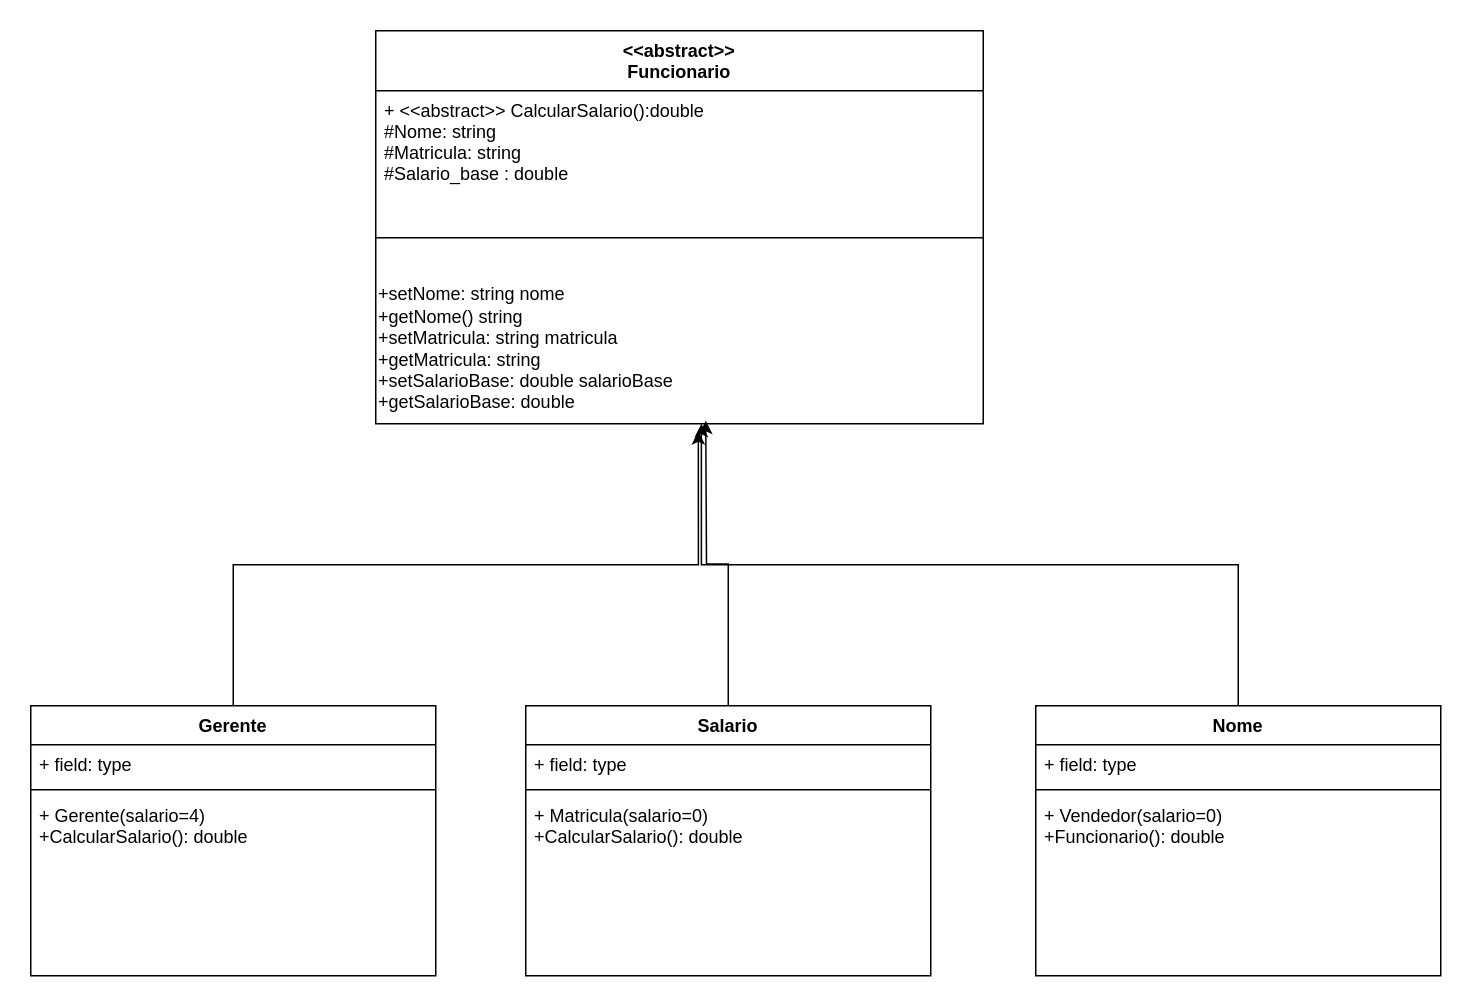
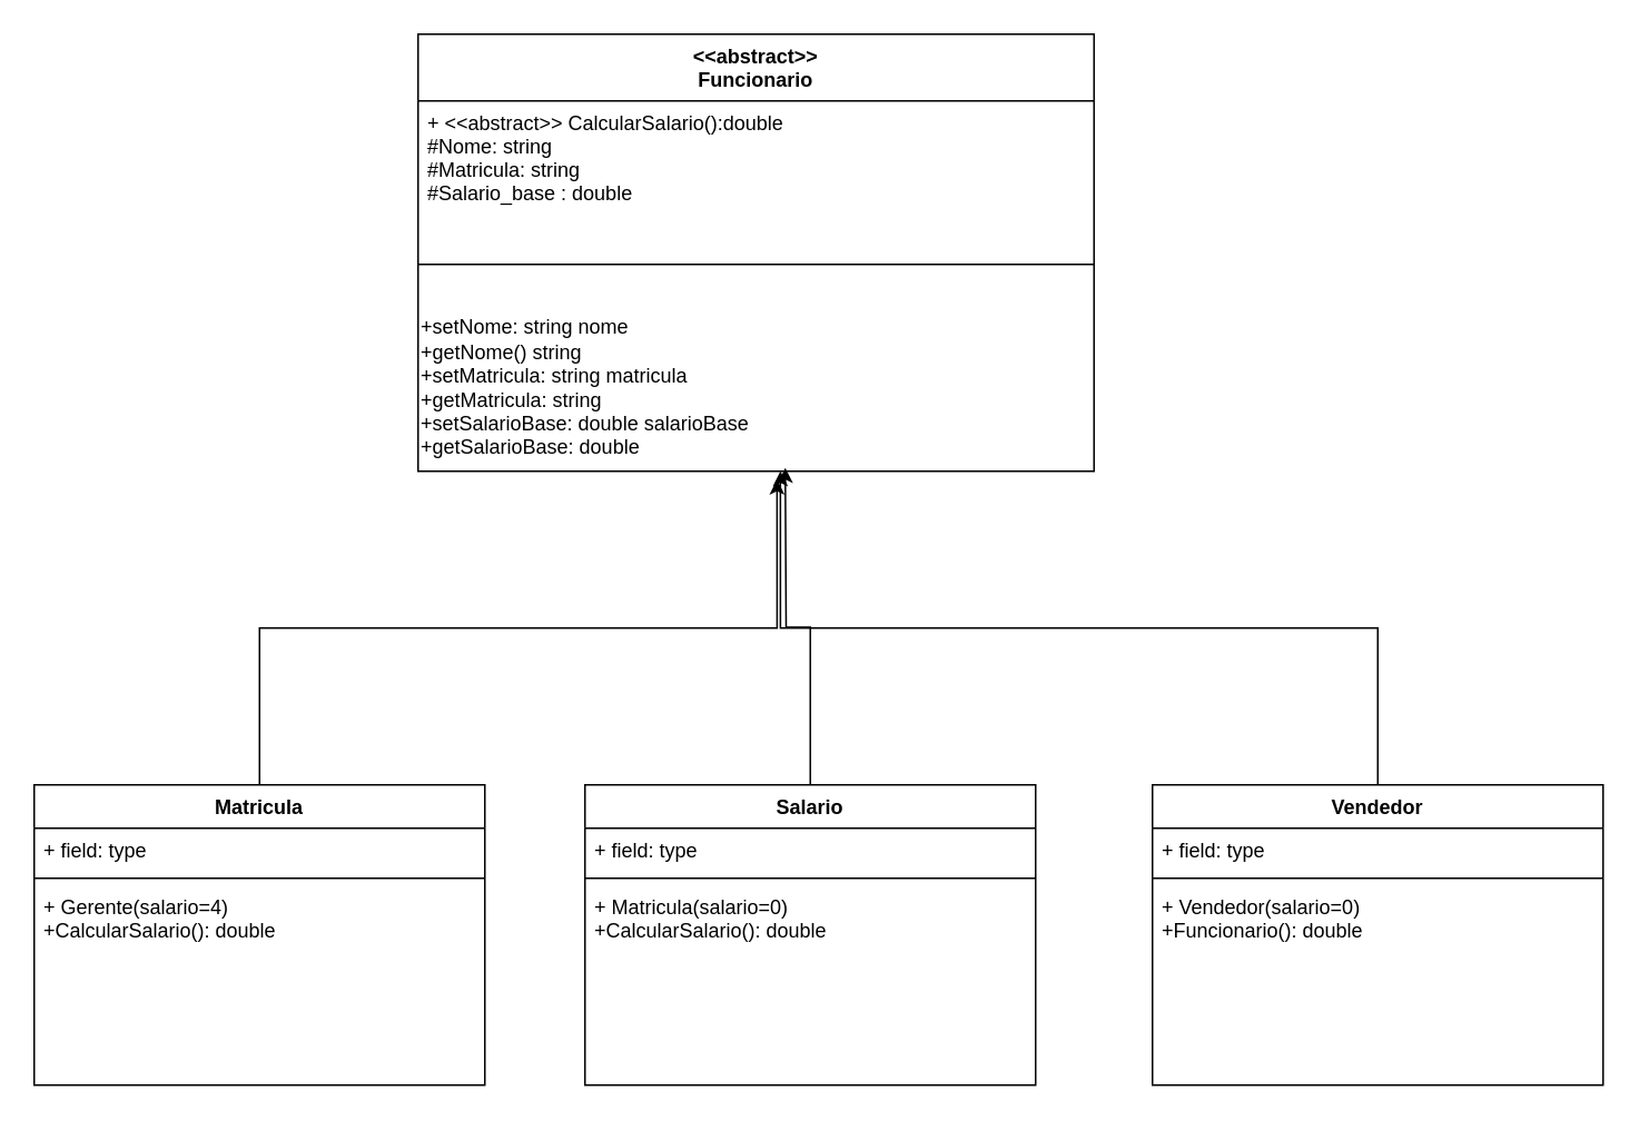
  <mxCell id="0" />
  <mxCell id="1" parent="0" />
  <mxCell id="2" value="&lt;&lt;abstract&gt;&gt;&#10;Funcionario" style="swimlane;fontStyle=1;align=center;verticalAlign=top;childLayout=stackLayout;horizontal=1;startSize=40;horizontalStack=0;resizeParent=1;resizeParentMax=0;resizeLast=0;collapsible=1;marginBottom=0;" vertex="1" parent="1"><mxGeometry x="250" y="20" width="405" height="262" as="geometry" /></mxCell>
  <mxCell id="3" value="+ &lt;&lt;abstract&gt;&gt; CalcularSalario():double&#10;#Nome: string&#10;#Matricula: string&#10;#Salario_base : double&#10;" style="text;strokeColor=none;fillColor=none;align=left;verticalAlign=top;spacingLeft=4;spacingRight=4;overflow=hidden;rotatable=0;points=[[0,0.5],[1,0.5]];portConstraint=eastwest;" vertex="1" parent="2"><mxGeometry y="40" width="405" height="74" as="geometry" /></mxCell>
  <mxCell id="4" value="" style="line;strokeWidth=1;fillColor=none;align=left;verticalAlign=middle;spacingTop=-1;spacingLeft=3;spacingRight=3;rotatable=0;labelPosition=right;points=[];portConstraint=eastwest;strokeColor=inherit;" vertex="1" parent="2"><mxGeometry y="114" width="405" height="48" as="geometry" /></mxCell>
  <mxCell id="5" value="&lt;div&gt;+setNome: string nome&lt;/div&gt;&lt;div&gt;+getNome() string&lt;/div&gt;&lt;div&gt;+setMatricula: string matricula&lt;/div&gt;&lt;div&gt;+getMatricula: string&lt;/div&gt;&lt;div&gt;+setSalarioBase: double salarioBase&lt;/div&gt;&lt;div&gt;+getSalarioBase: double&lt;br&gt;&lt;/div&gt;" style="text;html=1;align=left;verticalAlign=middle;resizable=0;points=[];autosize=1;strokeColor=none;fillColor=none;" vertex="1" parent="2"><mxGeometry y="162" width="405" height="100" as="geometry" /></mxCell>
  <mxCell id="6" style="edgeStyle=orthogonalEdgeStyle;rounded=0;orthogonalLoop=1;jettySize=auto;html=1;exitX=0.5;exitY=0;exitDx=0;exitDy=0;entryX=0.531;entryY=1.05;entryDx=0;entryDy=0;entryPerimeter=0;" edge="1" parent="1" source="7" target="5"><mxGeometry relative="1" as="geometry" /></mxCell>
- <mxCell id="7" value="Gerente" style="swimlane;fontStyle=1;align=center;verticalAlign=top;childLayout=stackLayout;horizontal=1;startSize=26;horizontalStack=0;resizeParent=1;resizeParentMax=0;resizeLast=0;collapsible=1;marginBottom=0;" vertex="1" parent="1"><mxGeometry x="20" y="470" width="270" height="180" as="geometry" /></mxCell>
+ <mxCell id="7" value="Matricula" style="swimlane;fontStyle=1;align=center;verticalAlign=top;childLayout=stackLayout;horizontal=1;startSize=26;horizontalStack=0;resizeParent=1;resizeParentMax=0;resizeLast=0;collapsible=1;marginBottom=0;" vertex="1" parent="1"><mxGeometry x="20" y="470" width="270" height="180" as="geometry" /></mxCell>
  <mxCell id="8" value="+ field: type" style="text;strokeColor=none;fillColor=none;align=left;verticalAlign=top;spacingLeft=4;spacingRight=4;overflow=hidden;rotatable=0;points=[[0,0.5],[1,0.5]];portConstraint=eastwest;" vertex="1" parent="7"><mxGeometry y="26" width="270" height="26" as="geometry" /></mxCell>
  <mxCell id="9" value="" style="line;strokeWidth=1;fillColor=none;align=left;verticalAlign=middle;spacingTop=-1;spacingLeft=3;spacingRight=3;rotatable=0;labelPosition=right;points=[];portConstraint=eastwest;strokeColor=inherit;" vertex="1" parent="7"><mxGeometry y="52" width="270" height="8" as="geometry" /></mxCell>
  <mxCell id="10" value="+ Gerente(salario=4)&#10;+CalcularSalario(): double&#10;" style="text;strokeColor=none;fillColor=none;align=left;verticalAlign=top;spacingLeft=4;spacingRight=4;overflow=hidden;rotatable=0;points=[[0,0.5],[1,0.5]];portConstraint=eastwest;" vertex="1" parent="7"><mxGeometry y="60" width="270" height="120" as="geometry" /></mxCell>
  <mxCell id="11" style="edgeStyle=orthogonalEdgeStyle;rounded=0;orthogonalLoop=1;jettySize=auto;html=1;exitX=0.5;exitY=0;exitDx=0;exitDy=0;" edge="1" parent="1" source="12"><mxGeometry relative="1" as="geometry"><mxPoint x="470" y="280" as="targetPoint" /></mxGeometry></mxCell>
  <mxCell id="12" value="Salario" style="swimlane;fontStyle=1;align=center;verticalAlign=top;childLayout=stackLayout;horizontal=1;startSize=26;horizontalStack=0;resizeParent=1;resizeParentMax=0;resizeLast=0;collapsible=1;marginBottom=0;" vertex="1" parent="1"><mxGeometry x="350" y="470" width="270" height="180" as="geometry" /></mxCell>
  <mxCell id="13" value="+ field: type" style="text;strokeColor=none;fillColor=none;align=left;verticalAlign=top;spacingLeft=4;spacingRight=4;overflow=hidden;rotatable=0;points=[[0,0.5],[1,0.5]];portConstraint=eastwest;" vertex="1" parent="12"><mxGeometry y="26" width="270" height="26" as="geometry" /></mxCell>
  <mxCell id="14" value="" style="line;strokeWidth=1;fillColor=none;align=left;verticalAlign=middle;spacingTop=-1;spacingLeft=3;spacingRight=3;rotatable=0;labelPosition=right;points=[];portConstraint=eastwest;strokeColor=inherit;" vertex="1" parent="12"><mxGeometry y="52" width="270" height="8" as="geometry" /></mxCell>
  <mxCell id="15" value="+ Matricula(salario=0)&#10;+CalcularSalario(): double&#10;" style="text;strokeColor=none;fillColor=none;align=left;verticalAlign=top;spacingLeft=4;spacingRight=4;overflow=hidden;rotatable=0;points=[[0,0.5],[1,0.5]];portConstraint=eastwest;" vertex="1" parent="12"><mxGeometry y="60" width="270" height="120" as="geometry" /></mxCell>
  <mxCell id="16" style="edgeStyle=orthogonalEdgeStyle;rounded=0;orthogonalLoop=1;jettySize=auto;html=1;exitX=0.5;exitY=0;exitDx=0;exitDy=0;entryX=0.536;entryY=1;entryDx=0;entryDy=0;entryPerimeter=0;" edge="1" parent="1" source="17" target="5"><mxGeometry relative="1" as="geometry" /></mxCell>
- <mxCell id="17" value="Nome" style="swimlane;fontStyle=1;align=center;verticalAlign=top;childLayout=stackLayout;horizontal=1;startSize=26;horizontalStack=0;resizeParent=1;resizeParentMax=0;resizeLast=0;collapsible=1;marginBottom=0;" vertex="1" parent="1"><mxGeometry x="690" y="470" width="270" height="180" as="geometry" /></mxCell>
+ <mxCell id="17" value="Vendedor" style="swimlane;fontStyle=1;align=center;verticalAlign=top;childLayout=stackLayout;horizontal=1;startSize=26;horizontalStack=0;resizeParent=1;resizeParentMax=0;resizeLast=0;collapsible=1;marginBottom=0;" vertex="1" parent="1"><mxGeometry x="690" y="470" width="270" height="180" as="geometry" /></mxCell>
  <mxCell id="18" value="+ field: type" style="text;strokeColor=none;fillColor=none;align=left;verticalAlign=top;spacingLeft=4;spacingRight=4;overflow=hidden;rotatable=0;points=[[0,0.5],[1,0.5]];portConstraint=eastwest;" vertex="1" parent="17"><mxGeometry y="26" width="270" height="26" as="geometry" /></mxCell>
  <mxCell id="19" value="" style="line;strokeWidth=1;fillColor=none;align=left;verticalAlign=middle;spacingTop=-1;spacingLeft=3;spacingRight=3;rotatable=0;labelPosition=right;points=[];portConstraint=eastwest;strokeColor=inherit;" vertex="1" parent="17"><mxGeometry y="52" width="270" height="8" as="geometry" /></mxCell>
  <mxCell id="20" value="+ Vendedor(salario=0)&#10;+Funcionario(): double&#10;" style="text;strokeColor=none;fillColor=none;align=left;verticalAlign=top;spacingLeft=4;spacingRight=4;overflow=hidden;rotatable=0;points=[[0,0.5],[1,0.5]];portConstraint=eastwest;" vertex="1" parent="17"><mxGeometry y="60" width="270" height="120" as="geometry" /></mxCell>
